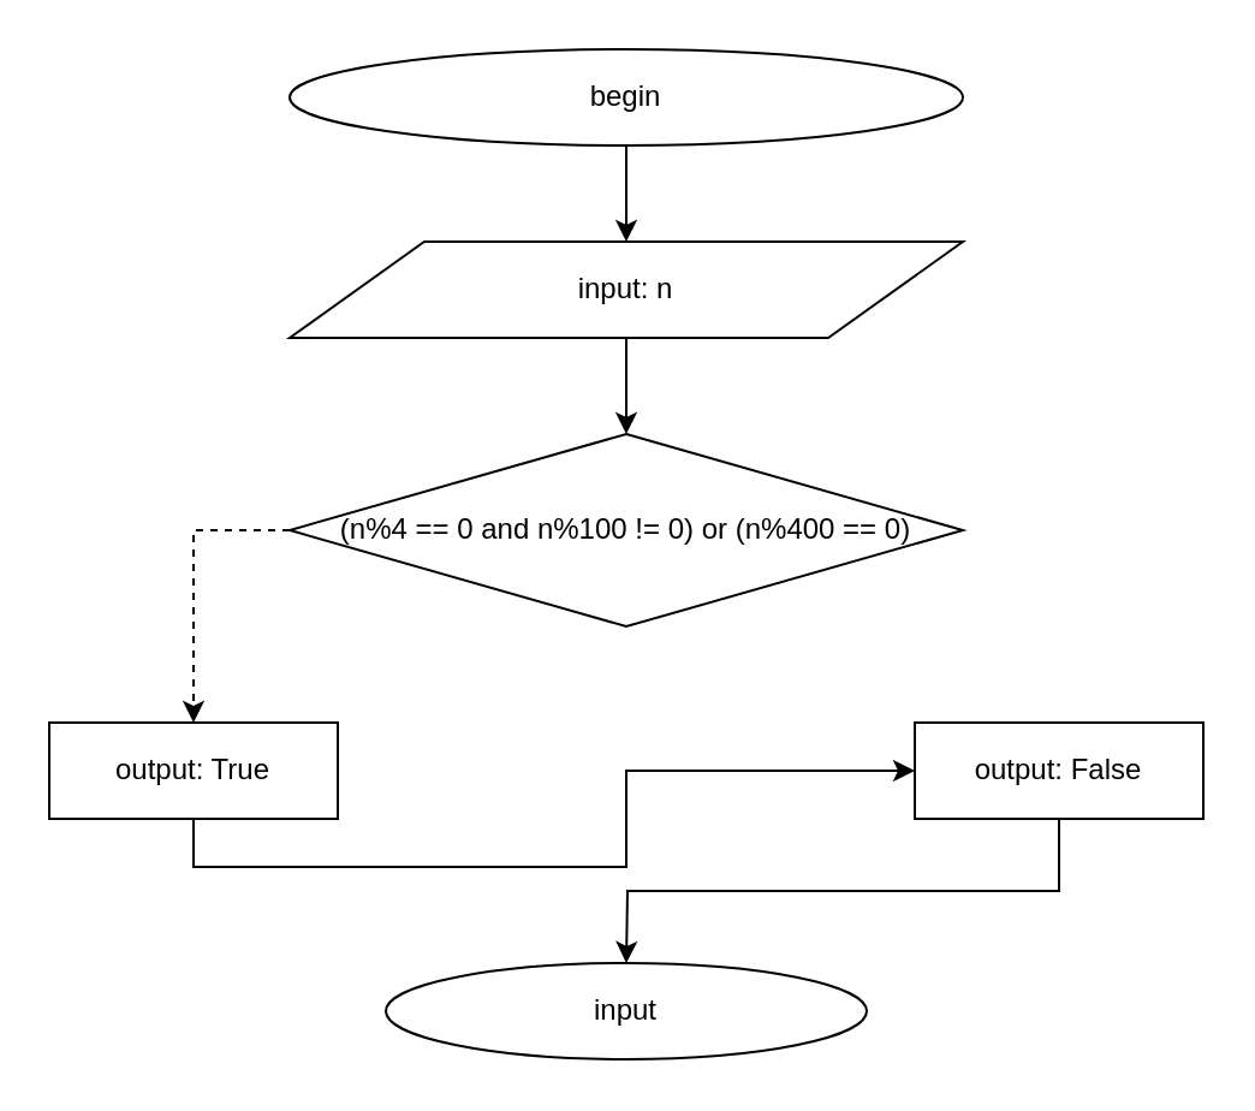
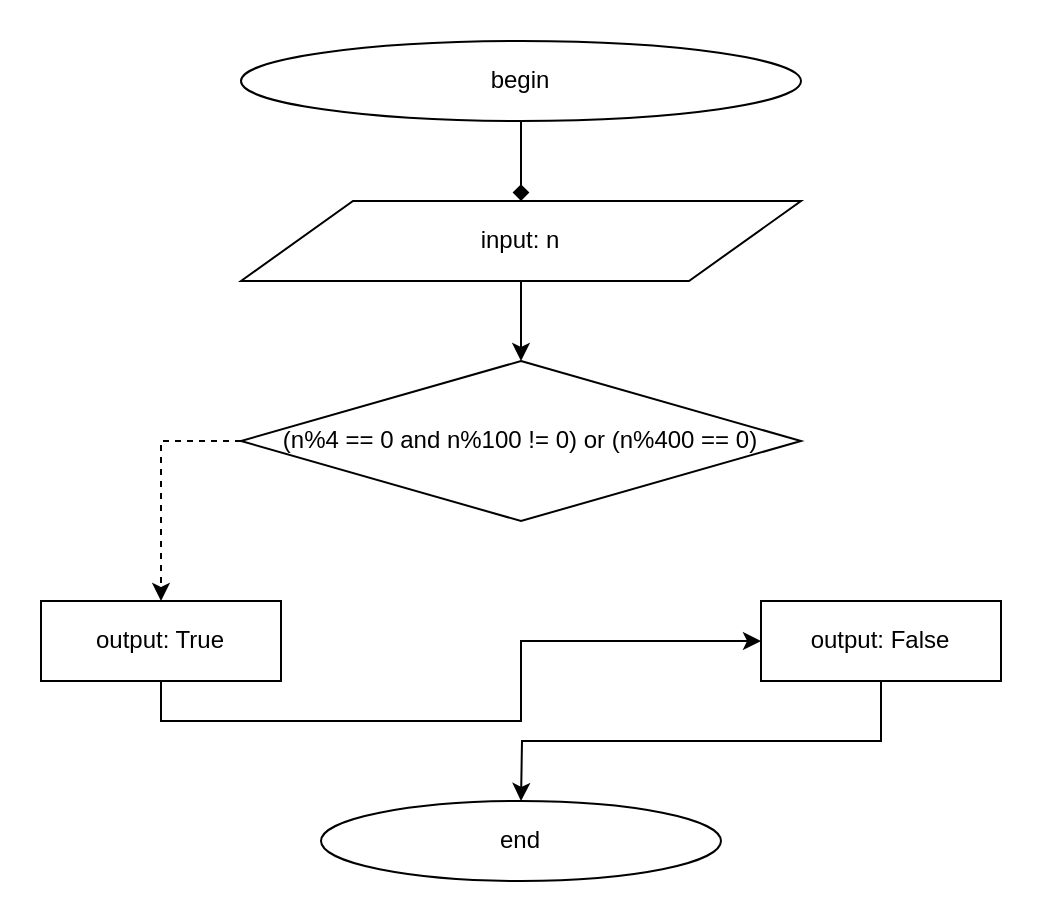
  <mxCell id="0" />
  <mxCell id="1" parent="0" />
- <mxCell id="2" style="edgeStyle=orthogonalEdgeStyle;rounded=0;orthogonalLoop=1;jettySize=auto;html=1;entryX=0.5;entryY=0;entryDx=0;entryDy=0;" edge="1" parent="1" source="3" target="6"><mxGeometry relative="1" as="geometry" /></mxCell>
+ <mxCell id="2" style="edgeStyle=orthogonalEdgeStyle;rounded=0;orthogonalLoop=1;jettySize=auto;html=1;entryX=0.5;entryY=0;entryDx=0;entryDy=0;endArrow=diamond;" edge="1" parent="1" source="3" target="6"><mxGeometry relative="1" as="geometry" /></mxCell>
  <mxCell id="3" value="begin" style="ellipse;whiteSpace=wrap;html=1;" vertex="1" parent="1"><mxGeometry x="120" y="20" width="280" height="40" as="geometry" /></mxCell>
- <mxCell id="4" value="input" style="ellipse;whiteSpace=wrap;html=1;" vertex="1" parent="1"><mxGeometry x="160" y="400" width="200" height="40" as="geometry" /></mxCell>
+ <mxCell id="4" value="end" style="ellipse;whiteSpace=wrap;html=1;" vertex="1" parent="1"><mxGeometry x="160" y="400" width="200" height="40" as="geometry" /></mxCell>
  <mxCell id="5" style="edgeStyle=orthogonalEdgeStyle;rounded=0;orthogonalLoop=1;jettySize=auto;html=1;exitX=0.5;exitY=1;exitDx=0;exitDy=0;" edge="1" parent="1" source="6" target="8"><mxGeometry relative="1" as="geometry"><mxPoint x="260" y="180" as="targetPoint" /></mxGeometry></mxCell>
  <mxCell id="6" value="input: n" style="shape=parallelogram;perimeter=parallelogramPerimeter;whiteSpace=wrap;html=1;" vertex="1" parent="1"><mxGeometry x="120" y="100" width="280" height="40" as="geometry" /></mxCell>
  <mxCell id="7" style="edgeStyle=orthogonalEdgeStyle;rounded=0;orthogonalLoop=1;jettySize=auto;html=1;exitX=0;exitY=0.5;exitDx=0;exitDy=0;dashed=1;" edge="1" parent="1" source="8" target="10"><mxGeometry relative="1" as="geometry"><mxPoint x="80" y="310" as="targetPoint" /></mxGeometry></mxCell>
  <mxCell id="8" value="(n%4 == 0 and n%100 != 0) or (n%400 == 0)" style="rhombus;whiteSpace=wrap;html=1;" vertex="1" parent="1"><mxGeometry x="120" y="180" width="280" height="80" as="geometry" /></mxCell>
  <mxCell id="9" style="edgeStyle=orthogonalEdgeStyle;rounded=0;orthogonalLoop=1;jettySize=auto;html=1;exitX=0.5;exitY=1;exitDx=0;exitDy=0;" edge="1" parent="1" source="10" target="12"><mxGeometry relative="1" as="geometry" /></mxCell>
  <mxCell id="10" value="output: True" style="rounded=0;whiteSpace=wrap;html=1;" vertex="1" parent="1"><mxGeometry x="20" y="300" width="120" height="40" as="geometry" /></mxCell>
  <mxCell id="11" style="edgeStyle=orthogonalEdgeStyle;rounded=0;orthogonalLoop=1;jettySize=auto;html=1;exitX=0.5;exitY=1;exitDx=0;exitDy=0;" edge="1" parent="1" source="12"><mxGeometry relative="1" as="geometry"><mxPoint x="260" y="400" as="targetPoint" /></mxGeometry></mxCell>
  <mxCell id="12" value="output: False" style="rounded=0;whiteSpace=wrap;html=1;" vertex="1" parent="1"><mxGeometry x="380" y="300" width="120" height="40" as="geometry" /></mxCell>
